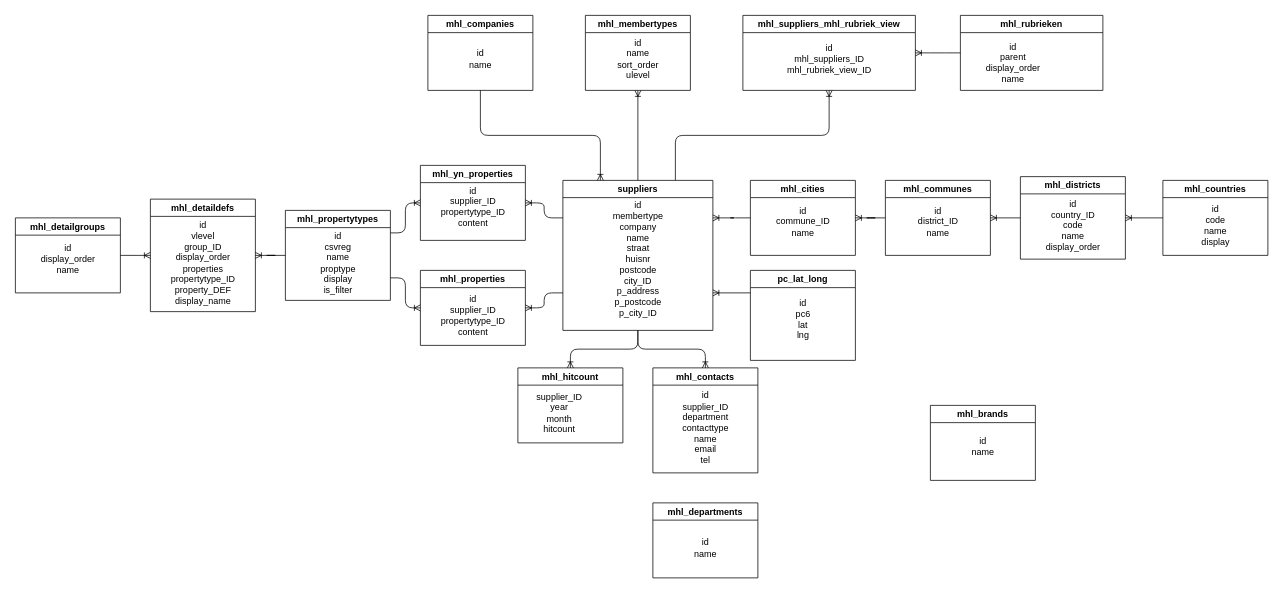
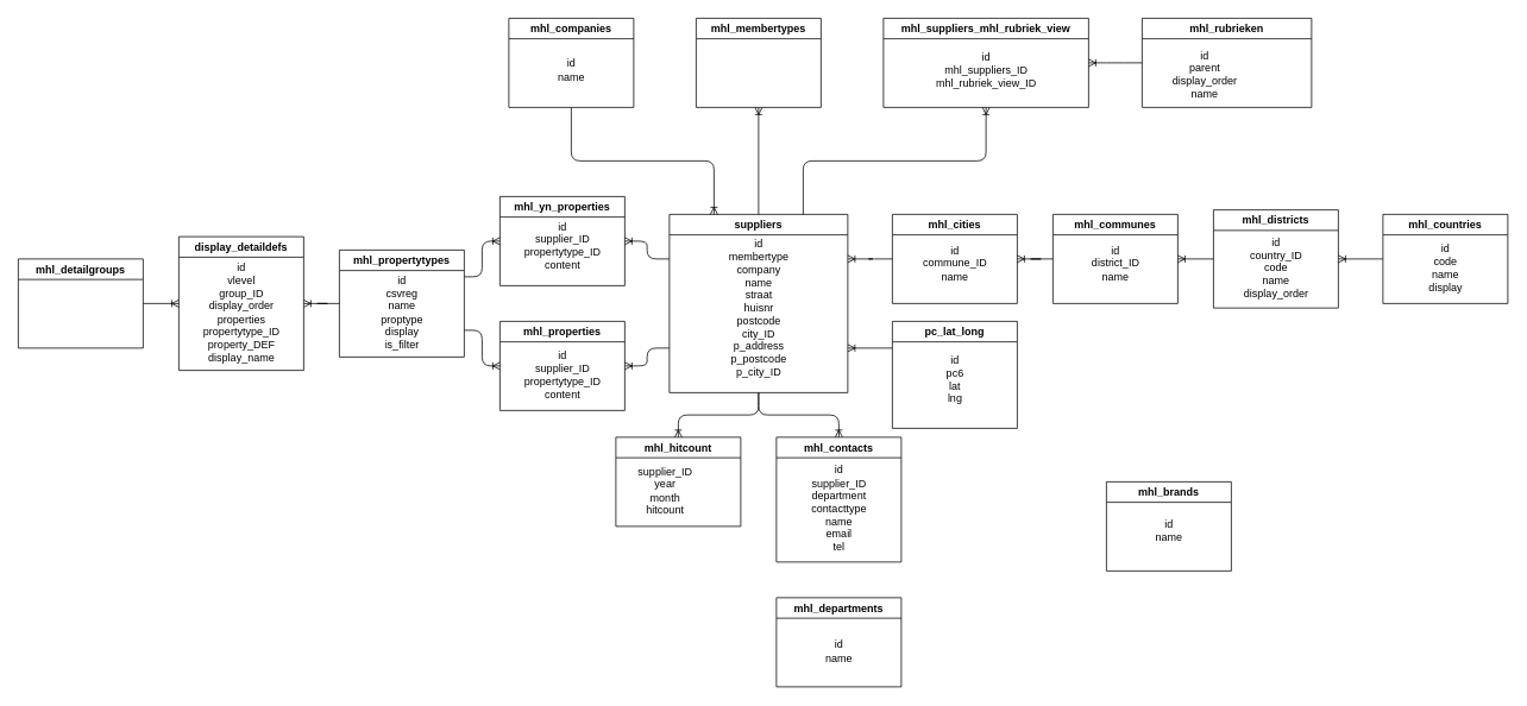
  <mxCell id="0" />
  <mxCell id="1" parent="0" />
  <mxCell id="2" value="mhl_cities" style="swimlane;whiteSpace=wrap;html=1;" parent="1" vertex="1"><mxGeometry x="1000" y="240" width="140" height="100" as="geometry" /></mxCell>
  <mxCell id="3" value="id&lt;div&gt;commune_ID&lt;/div&gt;&lt;div&gt;name&lt;/div&gt;" style="text;html=1;align=center;verticalAlign=middle;resizable=0;points=[];autosize=1;strokeColor=none;fillColor=none;" parent="2" vertex="1"><mxGeometry x="25" y="25" width="90" height="60" as="geometry" /></mxCell>
  <mxCell id="4" value="mhl_suppliers_mhl_rubriek_view" style="swimlane;whiteSpace=wrap;html=1;" parent="1" vertex="1"><mxGeometry x="990" y="20" width="230" height="100" as="geometry" /></mxCell>
  <mxCell id="5" value="id&lt;div&gt;mhl_suppliers_ID&lt;/div&gt;&lt;div&gt;mhl_rubriek_view_ID&lt;/div&gt;" style="text;html=1;align=center;verticalAlign=middle;resizable=0;points=[];autosize=1;strokeColor=none;fillColor=none;" parent="4" vertex="1"><mxGeometry x="45" y="28" width="140" height="60" as="geometry" /></mxCell>
  <mxCell id="6" value="mhl_rubrieken" style="swimlane;whiteSpace=wrap;html=1;" parent="1" vertex="1"><mxGeometry x="1280" y="20" width="190" height="100" as="geometry" /></mxCell>
  <mxCell id="7" value="id&lt;div&gt;parent&lt;/div&gt;&lt;div&gt;display_order&lt;/div&gt;&lt;div&gt;name&lt;/div&gt;" style="text;html=1;align=center;verticalAlign=middle;resizable=0;points=[];autosize=1;strokeColor=none;fillColor=none;" parent="6" vertex="1"><mxGeometry x="20" y="28" width="100" height="70" as="geometry" /></mxCell>
  <mxCell id="8" value="mhl_membertypes" style="swimlane;whiteSpace=wrap;html=1;" parent="1" vertex="1"><mxGeometry x="780" y="20" width="140" height="100" as="geometry" /></mxCell>
- <mxCell id="9" value="id&lt;div&gt;name&lt;/div&gt;&lt;div&gt;sort_order&lt;/div&gt;&lt;div&gt;ulevel&lt;/div&gt;" style="text;html=1;align=center;verticalAlign=middle;resizable=0;points=[];autosize=1;strokeColor=none;fillColor=none;" parent="8" vertex="1"><mxGeometry x="30" y="23" width="80" height="70" as="geometry" /></mxCell>
  <mxCell id="10" value="suppliers" style="swimlane;whiteSpace=wrap;html=1;" parent="1" vertex="1"><mxGeometry x="750" y="240" width="200" height="200" as="geometry" /></mxCell>
  <mxCell id="11" value="id&lt;div&gt;membertype&lt;/div&gt;&lt;div&gt;company&lt;/div&gt;&lt;div&gt;name&lt;/div&gt;&lt;div&gt;straat&lt;/div&gt;&lt;div&gt;huisnr&lt;/div&gt;&lt;div&gt;postcode&lt;/div&gt;&lt;div&gt;city_ID&lt;/div&gt;&lt;div&gt;p_address&lt;/div&gt;&lt;div&gt;p_postcode&lt;/div&gt;&lt;div&gt;p_city_ID&lt;/div&gt;" style="text;html=1;align=center;verticalAlign=middle;resizable=0;points=[];autosize=1;strokeColor=none;fillColor=none;" parent="10" vertex="1"><mxGeometry x="55" y="20" width="90" height="170" as="geometry" /></mxCell>
  <mxCell id="12" value="mhl_contacts" style="swimlane;whiteSpace=wrap;html=1;" parent="1" vertex="1"><mxGeometry x="870" y="490" width="140" height="140" as="geometry" /></mxCell>
  <mxCell id="13" value="id&lt;div&gt;supplier_ID&lt;/div&gt;&lt;div&gt;department&lt;/div&gt;&lt;div&gt;contacttype&lt;/div&gt;&lt;div&gt;name&lt;/div&gt;&lt;div&gt;email&lt;/div&gt;&lt;div&gt;tel&lt;/div&gt;" style="text;html=1;align=center;verticalAlign=middle;resizable=0;points=[];autosize=1;strokeColor=none;fillColor=none;" parent="12" vertex="1"><mxGeometry x="30" y="25" width="80" height="110" as="geometry" /></mxCell>
  <mxCell id="14" value="mhl_communes" style="swimlane;whiteSpace=wrap;html=1;" parent="1" vertex="1"><mxGeometry x="1180" y="240" width="140" height="100" as="geometry" /></mxCell>
  <mxCell id="15" value="id&lt;div&gt;district_ID&lt;/div&gt;&lt;div&gt;name&lt;/div&gt;" style="text;html=1;align=center;verticalAlign=middle;resizable=0;points=[];autosize=1;strokeColor=none;fillColor=none;" parent="14" vertex="1"><mxGeometry x="30" y="25" width="80" height="60" as="geometry" /></mxCell>
  <mxCell id="16" value="mhl_propertytypes" style="swimlane;whiteSpace=wrap;html=1;" parent="1" vertex="1"><mxGeometry x="380" y="280" width="140" height="120" as="geometry" /></mxCell>
  <mxCell id="17" value="id&lt;div&gt;csvreg&lt;/div&gt;&lt;div&gt;name&lt;/div&gt;&lt;div&gt;proptype&lt;/div&gt;&lt;div&gt;display&lt;/div&gt;&lt;div&gt;is_filter&lt;/div&gt;" style="text;html=1;align=center;verticalAlign=middle;resizable=0;points=[];autosize=1;strokeColor=none;fillColor=none;" parent="16" vertex="1"><mxGeometry x="35" y="20" width="70" height="100" as="geometry" /></mxCell>
- <mxCell id="18" value="mhl_detaildefs" style="swimlane;whiteSpace=wrap;html=1;" parent="1" vertex="1"><mxGeometry x="200" y="265" width="140" height="150" as="geometry" /></mxCell>
+ <mxCell id="18" value="display_detaildefs" style="swimlane;whiteSpace=wrap;html=1;" parent="1" vertex="1"><mxGeometry x="200" y="265" width="140" height="150" as="geometry" /></mxCell>
  <mxCell id="19" value="id&lt;div&gt;vlevel&lt;/div&gt;&lt;div&gt;group_ID&lt;/div&gt;&lt;div&gt;display_order&lt;/div&gt;&lt;div&gt;properties&lt;/div&gt;&lt;div&gt;propertytype_ID&lt;/div&gt;&lt;div&gt;property_DEF&lt;/div&gt;&lt;div&gt;display_name&lt;/div&gt;" style="text;html=1;align=center;verticalAlign=middle;resizable=0;points=[];autosize=1;strokeColor=none;fillColor=none;" parent="18" vertex="1"><mxGeometry x="15" y="20" width="110" height="130" as="geometry" /></mxCell>
  <mxCell id="20" value="mhl_hitcount" style="swimlane;whiteSpace=wrap;html=1;" parent="1" vertex="1"><mxGeometry x="690" y="490" width="140" height="100" as="geometry" /></mxCell>
  <mxCell id="21" value="supplier_ID&lt;div&gt;year&lt;/div&gt;&lt;div&gt;month&lt;/div&gt;&lt;div&gt;hitcount&lt;/div&gt;" style="text;html=1;align=center;verticalAlign=middle;resizable=0;points=[];autosize=1;strokeColor=none;fillColor=none;" parent="20" vertex="1"><mxGeometry x="15" y="25" width="80" height="70" as="geometry" /></mxCell>
  <mxCell id="22" value="mhl_yn_properties" style="swimlane;whiteSpace=wrap;html=1;" parent="1" vertex="1"><mxGeometry x="560" y="220" width="140" height="100" as="geometry" /></mxCell>
  <mxCell id="23" value="id&lt;div&gt;supplier_ID&lt;/div&gt;&lt;div&gt;propertytype_ID&lt;/div&gt;&lt;div&gt;content&lt;/div&gt;" style="text;html=1;align=center;verticalAlign=middle;resizable=0;points=[];autosize=1;strokeColor=none;fillColor=none;" parent="22" vertex="1"><mxGeometry x="15" y="20" width="110" height="70" as="geometry" /></mxCell>
  <mxCell id="24" value="mhl_departments" style="swimlane;whiteSpace=wrap;html=1;" parent="1" vertex="1"><mxGeometry x="870" y="670" width="140" height="100" as="geometry" /></mxCell>
  <mxCell id="25" value="id&lt;div&gt;name&lt;/div&gt;" style="text;html=1;align=center;verticalAlign=middle;resizable=0;points=[];autosize=1;strokeColor=none;fillColor=none;" parent="24" vertex="1"><mxGeometry x="45" y="40" width="50" height="40" as="geometry" /></mxCell>
  <mxCell id="26" value="mhl_districts" style="swimlane;whiteSpace=wrap;html=1;" parent="1" vertex="1"><mxGeometry x="1360" y="235" width="140" height="110" as="geometry" /></mxCell>
  <mxCell id="27" value="id&lt;div&gt;country_ID&lt;/div&gt;&lt;div&gt;code&lt;/div&gt;&lt;div&gt;name&lt;/div&gt;&lt;div&gt;display_order&lt;/div&gt;" style="text;html=1;align=center;verticalAlign=middle;resizable=0;points=[];autosize=1;strokeColor=none;fillColor=none;" parent="26" vertex="1"><mxGeometry x="20" y="20" width="100" height="90" as="geometry" /></mxCell>
  <mxCell id="28" value="mhl_countries" style="swimlane;whiteSpace=wrap;html=1;" parent="1" vertex="1"><mxGeometry x="1550" y="240" width="140" height="100" as="geometry" /></mxCell>
  <mxCell id="29" value="id&lt;div&gt;code&lt;div&gt;name&lt;/div&gt;&lt;/div&gt;&lt;div&gt;display&lt;/div&gt;" style="text;html=1;align=center;verticalAlign=middle;resizable=0;points=[];autosize=1;strokeColor=none;fillColor=none;" parent="28" vertex="1"><mxGeometry x="40" y="25" width="60" height="70" as="geometry" /></mxCell>
  <mxCell id="30" value="mhl_properties" style="swimlane;whiteSpace=wrap;html=1;" parent="1" vertex="1"><mxGeometry x="560" y="360" width="140" height="100" as="geometry" /></mxCell>
  <mxCell id="31" value="id&lt;div&gt;supplier_ID&lt;/div&gt;&lt;div&gt;propertytype_ID&lt;/div&gt;&lt;div&gt;content&lt;/div&gt;" style="text;html=1;align=center;verticalAlign=middle;resizable=0;points=[];autosize=1;strokeColor=none;fillColor=none;" parent="30" vertex="1"><mxGeometry x="15" y="25" width="110" height="70" as="geometry" /></mxCell>
  <mxCell id="32" value="mhl_detailgroups" style="swimlane;whiteSpace=wrap;html=1;" parent="1" vertex="1"><mxGeometry x="20" y="290" width="140" height="100" as="geometry" /></mxCell>
- <mxCell id="33" value="id&lt;div&gt;display_order&lt;div&gt;name&lt;/div&gt;&lt;/div&gt;" style="text;html=1;align=center;verticalAlign=middle;resizable=0;points=[];autosize=1;strokeColor=none;fillColor=none;" parent="32" vertex="1"><mxGeometry x="20" y="25" width="100" height="60" as="geometry" /></mxCell>
  <mxCell id="34" value="mhl_companies" style="swimlane;whiteSpace=wrap;html=1;" parent="1" vertex="1"><mxGeometry x="570" y="20" width="140" height="100" as="geometry" /></mxCell>
  <mxCell id="35" value="id&lt;div&gt;name&lt;/div&gt;" style="text;html=1;align=center;verticalAlign=middle;resizable=0;points=[];autosize=1;strokeColor=none;fillColor=none;" parent="34" vertex="1"><mxGeometry x="45" y="38" width="50" height="40" as="geometry" /></mxCell>
  <mxCell id="36" value="pc_lat_long" style="swimlane;whiteSpace=wrap;html=1;" parent="1" vertex="1"><mxGeometry x="1000" y="360" width="140" height="120" as="geometry" /></mxCell>
  <mxCell id="37" value="id&lt;div&gt;pc6&lt;/div&gt;&lt;div&gt;lat&lt;/div&gt;&lt;div&gt;lng&lt;/div&gt;" style="text;html=1;align=center;verticalAlign=middle;resizable=0;points=[];autosize=1;strokeColor=none;fillColor=none;" parent="36" vertex="1"><mxGeometry x="50" y="30" width="40" height="70" as="geometry" /></mxCell>
  <mxCell id="38" value="mhl_brands" style="swimlane;whiteSpace=wrap;html=1;" parent="1" vertex="1"><mxGeometry x="1240" y="540" width="140" height="100" as="geometry" /></mxCell>
  <mxCell id="39" value="id&lt;div&gt;name&lt;/div&gt;" style="text;html=1;align=center;verticalAlign=middle;resizable=0;points=[];autosize=1;strokeColor=none;fillColor=none;" parent="38" vertex="1"><mxGeometry x="45" y="35" width="50" height="40" as="geometry" /></mxCell>
  <mxCell id="40" value="" style="fontSize=12;html=1;endArrow=ERoneToMany;entryX=1;entryY=0.5;entryDx=0;entryDy=0;exitX=0;exitY=0.5;exitDx=0;exitDy=0;" parent="1" source="28" target="26" edge="1"><mxGeometry width="100" height="100" relative="1" as="geometry"><mxPoint x="830" y="490" as="sourcePoint" /><mxPoint x="1360" y="380" as="targetPoint" /></mxGeometry></mxCell>
  <mxCell id="41" value="" style="fontSize=12;html=1;endArrow=ERoneToMany;exitX=0;exitY=0.5;exitDx=0;exitDy=0;entryX=1;entryY=0.5;entryDx=0;entryDy=0;" parent="1" source="26" target="14" edge="1"><mxGeometry width="100" height="100" relative="1" as="geometry"><mxPoint x="830" y="490" as="sourcePoint" /><mxPoint x="930" y="390" as="targetPoint" /></mxGeometry></mxCell>
  <mxCell id="42" value="" style="edgeStyle=entityRelationEdgeStyle;fontSize=12;html=1;endArrow=ERoneToMany;entryX=1;entryY=0.25;entryDx=0;entryDy=0;exitX=0;exitY=0.5;exitDx=0;exitDy=0;" parent="1" source="2" target="10" edge="1"><mxGeometry width="100" height="100" relative="1" as="geometry"><mxPoint x="830" y="490" as="sourcePoint" /><mxPoint x="930" y="390" as="targetPoint" /></mxGeometry></mxCell>
  <mxCell id="43" value="" style="edgeStyle=entityRelationEdgeStyle;fontSize=12;html=1;endArrow=ERoneToMany;exitX=0;exitY=0.5;exitDx=0;exitDy=0;entryX=1;entryY=0.5;entryDx=0;entryDy=0;" parent="1" source="14" target="2" edge="1"><mxGeometry width="100" height="100" relative="1" as="geometry"><mxPoint x="830" y="490" as="sourcePoint" /><mxPoint x="930" y="390" as="targetPoint" /></mxGeometry></mxCell>
  <mxCell id="44" value="" style="edgeStyle=orthogonalEdgeStyle;fontSize=12;html=1;endArrow=ERoneToMany;exitX=0.5;exitY=1;exitDx=0;exitDy=0;entryX=0.5;entryY=0;entryDx=0;entryDy=0;" parent="1" source="10" target="20" edge="1"><mxGeometry width="100" height="100" relative="1" as="geometry"><mxPoint x="520" y="640" as="sourcePoint" /><mxPoint x="620" y="540" as="targetPoint" /></mxGeometry></mxCell>
  <mxCell id="45" value="" style="edgeStyle=orthogonalEdgeStyle;fontSize=12;html=1;endArrow=ERoneToMany;exitX=0.5;exitY=1;exitDx=0;exitDy=0;entryX=0.5;entryY=0;entryDx=0;entryDy=0;" parent="1" source="10" target="12" edge="1"><mxGeometry width="100" height="100" relative="1" as="geometry"><mxPoint x="1200" y="640" as="sourcePoint" /><mxPoint x="1300" y="540" as="targetPoint" /></mxGeometry></mxCell>
  <mxCell id="46" value="" style="edgeStyle=orthogonalEdgeStyle;fontSize=12;html=1;endArrow=ERoneToMany;exitX=0;exitY=0.75;exitDx=0;exitDy=0;entryX=1;entryY=0.5;entryDx=0;entryDy=0;" parent="1" source="10" target="30" edge="1"><mxGeometry width="100" height="100" relative="1" as="geometry"><mxPoint x="830" y="490" as="sourcePoint" /><mxPoint x="930" y="390" as="targetPoint" /></mxGeometry></mxCell>
  <mxCell id="47" value="" style="edgeStyle=orthogonalEdgeStyle;fontSize=12;html=1;endArrow=ERoneToMany;exitX=0;exitY=0.25;exitDx=0;exitDy=0;entryX=1;entryY=0.5;entryDx=0;entryDy=0;" parent="1" source="10" target="22" edge="1"><mxGeometry width="100" height="100" relative="1" as="geometry"><mxPoint x="830" y="490" as="sourcePoint" /><mxPoint x="930" y="390" as="targetPoint" /></mxGeometry></mxCell>
  <mxCell id="48" value="" style="edgeStyle=orthogonalEdgeStyle;fontSize=12;html=1;endArrow=ERoneToMany;exitX=1;exitY=0.75;exitDx=0;exitDy=0;entryX=0;entryY=0.5;entryDx=0;entryDy=0;" parent="1" source="16" target="30" edge="1"><mxGeometry width="100" height="100" relative="1" as="geometry"><mxPoint x="290" y="560" as="sourcePoint" /><mxPoint y="550" as="targetPoint" x="470" /></mxGeometry></mxCell>
  <mxCell id="49" value="" style="edgeStyle=entityRelationEdgeStyle;fontSize=12;html=1;endArrow=ERoneToMany;exitX=0;exitY=0.5;exitDx=0;exitDy=0;entryX=1;entryY=0.5;entryDx=0;entryDy=0;" parent="1" source="16" target="18" edge="1"><mxGeometry width="100" height="100" relative="1" as="geometry"><mxPoint x="180" y="580" as="sourcePoint" /><mxPoint x="280" y="480" as="targetPoint" /></mxGeometry></mxCell>
  <mxCell id="50" value="" style="fontSize=12;html=1;endArrow=ERoneToMany;entryX=0;entryY=0.5;entryDx=0;entryDy=0;exitX=1;exitY=0.5;exitDx=0;exitDy=0;" parent="1" source="32" target="18" edge="1"><mxGeometry width="100" height="100" relative="1" as="geometry"><mxPoint x="150" y="430" as="sourcePoint" /><mxPoint x="90" y="540" as="targetPoint" /></mxGeometry></mxCell>
  <mxCell id="51" value="" style="edgeStyle=orthogonalEdgeStyle;fontSize=12;html=1;endArrow=ERoneToMany;entryX=0.25;entryY=0;entryDx=0;entryDy=0;exitX=0.5;exitY=1;exitDx=0;exitDy=0;" parent="1" source="34" target="10" edge="1"><mxGeometry width="100" height="100" relative="1" as="geometry"><mxPoint x="360" y="140" as="sourcePoint" /><mxPoint x="460" y="40" as="targetPoint" /></mxGeometry></mxCell>
  <mxCell id="52" value="" style="fontSize=12;html=1;endArrow=ERoneToMany;exitX=0.5;exitY=0;exitDx=0;exitDy=0;entryX=0.5;entryY=1;entryDx=0;entryDy=0;" parent="1" source="10" target="8" edge="1"><mxGeometry width="100" height="100" relative="1" as="geometry"><mxPoint x="930" y="160" as="sourcePoint" /><mxPoint x="850" y="170" as="targetPoint" /></mxGeometry></mxCell>
  <mxCell id="53" value="" style="edgeStyle=orthogonalEdgeStyle;fontSize=12;html=1;endArrow=ERoneToMany;exitX=0.75;exitY=0;exitDx=0;exitDy=0;entryX=0.5;entryY=1;entryDx=0;entryDy=0;" parent="1" source="10" target="4" edge="1"><mxGeometry width="100" height="100" relative="1" as="geometry"><mxPoint x="980" y="235" as="sourcePoint" /><mxPoint x="1080" y="135" as="targetPoint" /></mxGeometry></mxCell>
  <mxCell id="54" value="" style="edgeStyle=entityRelationEdgeStyle;fontSize=12;html=1;endArrow=ERoneToMany;exitX=0;exitY=0.5;exitDx=0;exitDy=0;entryX=1;entryY=0.5;entryDx=0;entryDy=0;" parent="1" source="6" target="4" edge="1"><mxGeometry width="100" height="100" relative="1" as="geometry"><mxPoint x="1300" y="160" as="sourcePoint" /><mxPoint x="1270" y="110" as="targetPoint" /></mxGeometry></mxCell>
  <mxCell id="55" value="" style="edgeStyle=orthogonalEdgeStyle;fontSize=12;html=1;endArrow=ERoneToMany;entryX=0;entryY=0.5;entryDx=0;entryDy=0;exitX=1;exitY=0.25;exitDx=0;exitDy=0;" parent="1" source="16" target="22" edge="1"><mxGeometry width="100" height="100" relative="1" as="geometry"><mxPoint x="490" y="200" as="sourcePoint" /><mxPoint x="519.5" y="250" as="targetPoint" /></mxGeometry></mxCell>
  <mxCell id="56" value="" style="fontSize=12;html=1;endArrow=ERoneToMany;exitX=0;exitY=0.25;exitDx=0;exitDy=0;" parent="1" source="36" edge="1"><mxGeometry width="100" height="100" relative="1" as="geometry"><mxPoint x="1325" y="500" as="sourcePoint" /><mxPoint x="950" y="390" as="targetPoint" /><Array as="points" /></mxGeometry></mxCell>
